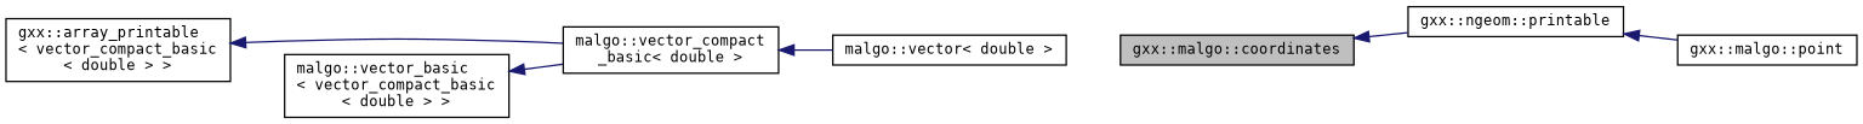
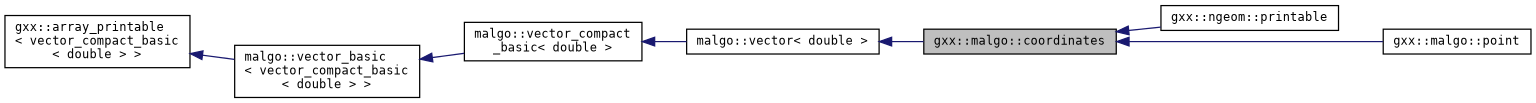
  digraph {
    fontname="DejaVu Sans Mono"
    rankdir=LR
    node [color=black fillcolor=white fontname="DejaVu Sans Mono" fontsize=10 shape=record style=filled]
    edge [color=midnightblue dir=back fontname="DejaVu Sans Mono" fontsize=10 labelfontname=Helvetica labelfontsize=10 style=solid]
    n1 [fillcolor=grey75 fontcolor=black height=0.2 label="gxx::malgo::coordinates" width=0.4]
    n2 [height=0.2 label="gxx::ngeom::printable" width=0.4]
    n3 [height=0.2 label="gxx::malgo::point" width=0.4]
    n4 [height=0.2 label="malgo::vector\< double \>" width=0.4]
    n5 [height=0.2 label="malgo::vector_compact\l_basic\< double \>" width=0.4]
    n6 [height=0.2 label="malgo::vector_basic\l\< vector_compact_basic\l\< double \> \>" width=0.4]
    n7 [height=0.2 label="gxx::array_printable\l\< vector_compact_basic\l\< double \> \>" width=0.4]
    n1 -> n2
-   n2 -> n3
+   n1 -> n3
+   n4 -> n1
    n5 -> n4
    n6 -> n5
-   n7 -> n5
+   n7 -> n6
  }
